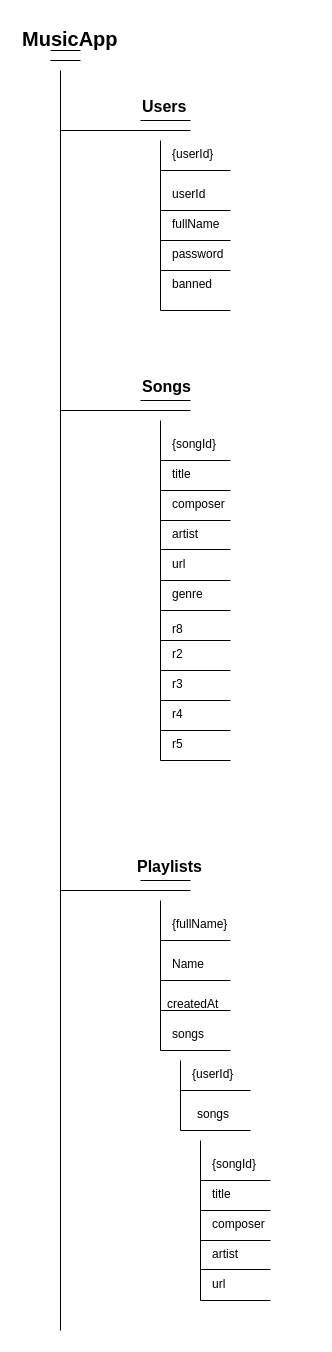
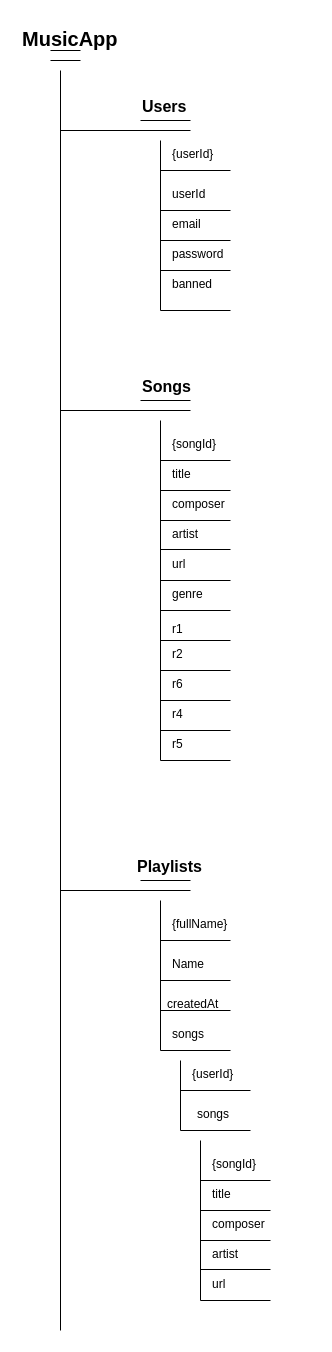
  <mxCell id="0" />
  <mxCell id="1" parent="0" />
  <mxCell id="2" value="MusicApp" style="text;html=1;strokeColor=none;fillColor=none;fontSize=20;fontStyle=1;" parent="1" vertex="1"><mxGeometry x="20" y="20" width="100" height="30" as="geometry" /></mxCell>
  <mxCell id="3" value="Users" style="text;html=1;strokeColor=none;fillColor=none;fontSize=16;fontStyle=1;" parent="1" vertex="1"><mxGeometry x="140" y="90" width="100" height="30" as="geometry" /></mxCell>
  <mxCell id="4" value="{userId}" style="text;html=1;" parent="1" vertex="1"><mxGeometry x="170" y="140" width="100" height="30" as="geometry" /></mxCell>
  <mxCell id="5" value="userId" style="text" parent="1" vertex="1"><mxGeometry x="170" y="180" width="100" height="30" as="geometry" /></mxCell>
- <mxCell id="6" value="fullName" style="text" parent="1" vertex="1"><mxGeometry x="170" y="210" width="100" height="30" as="geometry" /></mxCell>
+ <mxCell id="6" value="email" style="text" parent="1" vertex="1"><mxGeometry x="170" y="210" width="100" height="30" as="geometry" /></mxCell>
  <mxCell id="7" value="password" style="text" parent="1" vertex="1"><mxGeometry x="170" y="240" width="100" height="30" as="geometry" /></mxCell>
  <mxCell id="8" value="banned" style="text" parent="1" vertex="1"><mxGeometry x="170" y="270" width="100" height="30" as="geometry" /></mxCell>
  <mxCell id="9" value="Songs" style="text;html=1;strokeColor=none;fillColor=none;fontSize=16;fontStyle=1;" parent="1" vertex="1"><mxGeometry x="140" y="370" width="100" height="30" as="geometry" /></mxCell>
  <mxCell id="10" value="{songId}" style="text;html=1;" parent="1" vertex="1"><mxGeometry x="170" y="430" width="100" height="30" as="geometry" /></mxCell>
  <mxCell id="11" value="title" style="text" parent="1" vertex="1"><mxGeometry x="170" y="460" width="100" height="30" as="geometry" /></mxCell>
  <mxCell id="12" value="composer" style="text" parent="1" vertex="1"><mxGeometry x="170" y="490" width="100" height="30" as="geometry" /></mxCell>
  <mxCell id="13" value="artist" style="text" parent="1" vertex="1"><mxGeometry x="170" y="520" width="100" height="30" as="geometry" /></mxCell>
  <mxCell id="14" value="url" style="text" parent="1" vertex="1"><mxGeometry x="170" y="550" width="100" height="30" as="geometry" /></mxCell>
  <mxCell id="15" value="genre" style="text" parent="1" vertex="1"><mxGeometry x="170" y="580" width="100" height="30" as="geometry" /></mxCell>
- <mxCell id="16" value="r8" style="text" parent="1" vertex="1"><mxGeometry x="170" y="615" width="30" height="30" as="geometry" /></mxCell>
+ <mxCell id="16" value="r1" style="text" parent="1" vertex="1"><mxGeometry x="170" y="615" width="30" height="30" as="geometry" /></mxCell>
  <mxCell id="17" value="Playlists" style="text;html=1;strokeColor=none;fillColor=none;fontSize=16;fontStyle=1;" parent="1" vertex="1"><mxGeometry x="135" y="850" width="100" height="30" as="geometry" /></mxCell>
  <mxCell id="18" value="{fullName}" style="text;html=1;" parent="1" vertex="1"><mxGeometry x="170" y="910" width="100" height="30" as="geometry" /></mxCell>
  <mxCell id="19" value="Name" style="text" parent="1" vertex="1"><mxGeometry x="170" y="950" width="100" height="30" as="geometry" /></mxCell>
  <mxCell id="20" value="songs" style="text" parent="1" vertex="1"><mxGeometry x="170" y="1020" width="40" height="30" as="geometry" /></mxCell>
  <mxCell id="21" value="createdAt" style="text" parent="1" vertex="1"><mxGeometry x="165" y="990" width="70" height="30" as="geometry" /></mxCell>
  <mxCell id="22" value="{userId}" style="text;html=1;" parent="1" vertex="1"><mxGeometry x="190" y="1060" width="100" height="30" as="geometry" /></mxCell>
  <mxCell id="23" value="" style="endArrow=none;html=1;rounded=0;" edge="1" parent="1"><mxGeometry width="50" height="50" relative="1" as="geometry"><mxPoint x="50" y="50" as="sourcePoint" /><mxPoint x="80" y="50" as="targetPoint" /></mxGeometry></mxCell>
  <mxCell id="24" value="" style="endArrow=none;html=1;rounded=0;" edge="1" parent="1"><mxGeometry width="50" height="50" relative="1" as="geometry"><mxPoint x="50" y="60" as="sourcePoint" /><mxPoint x="80" y="60" as="targetPoint" /></mxGeometry></mxCell>
  <mxCell id="25" value="" style="endArrow=none;html=1;rounded=0;" edge="1" parent="1"><mxGeometry width="50" height="50" relative="1" as="geometry"><mxPoint x="60" y="1330" as="sourcePoint" /><mxPoint x="60" y="70" as="targetPoint" /></mxGeometry></mxCell>
  <mxCell id="26" value="" style="endArrow=none;html=1;rounded=0;" edge="1" parent="1"><mxGeometry width="50" height="50" relative="1" as="geometry"><mxPoint x="60" y="130" as="sourcePoint" /><mxPoint x="190" y="130" as="targetPoint" /></mxGeometry></mxCell>
  <mxCell id="27" value="" style="endArrow=none;html=1;rounded=0;" edge="1" parent="1"><mxGeometry width="50" height="50" relative="1" as="geometry"><mxPoint x="140" y="120" as="sourcePoint" /><mxPoint x="190" y="120" as="targetPoint" /></mxGeometry></mxCell>
  <mxCell id="28" value="" style="endArrow=none;html=1;rounded=0;" edge="1" parent="1"><mxGeometry width="50" height="50" relative="1" as="geometry"><mxPoint x="160" y="310" as="sourcePoint" /><mxPoint x="160" y="140" as="targetPoint" /></mxGeometry></mxCell>
  <mxCell id="29" value="" style="endArrow=none;html=1;rounded=0;" edge="1" parent="1"><mxGeometry width="50" height="50" relative="1" as="geometry"><mxPoint x="160" y="170" as="sourcePoint" /><mxPoint x="230" y="170" as="targetPoint" /></mxGeometry></mxCell>
  <mxCell id="30" value="" style="endArrow=none;html=1;rounded=0;" edge="1" parent="1"><mxGeometry width="50" height="50" relative="1" as="geometry"><mxPoint x="160" y="210" as="sourcePoint" /><mxPoint x="230" y="210" as="targetPoint" /></mxGeometry></mxCell>
  <mxCell id="31" value="" style="endArrow=none;html=1;rounded=0;" edge="1" parent="1"><mxGeometry width="50" height="50" relative="1" as="geometry"><mxPoint x="160" y="240" as="sourcePoint" /><mxPoint x="230" y="240" as="targetPoint" /></mxGeometry></mxCell>
  <mxCell id="32" value="" style="endArrow=none;html=1;rounded=0;" edge="1" parent="1"><mxGeometry width="50" height="50" relative="1" as="geometry"><mxPoint x="160" y="270" as="sourcePoint" /><mxPoint x="230" y="270" as="targetPoint" /></mxGeometry></mxCell>
  <mxCell id="33" value="" style="endArrow=none;html=1;rounded=0;" edge="1" parent="1"><mxGeometry width="50" height="50" relative="1" as="geometry"><mxPoint x="160" y="310" as="sourcePoint" /><mxPoint x="230" y="310" as="targetPoint" /></mxGeometry></mxCell>
  <mxCell id="34" value="" style="endArrow=none;html=1;rounded=0;" edge="1" parent="1"><mxGeometry width="50" height="50" relative="1" as="geometry"><mxPoint x="60" y="410" as="sourcePoint" /><mxPoint x="190" y="410" as="targetPoint" /></mxGeometry></mxCell>
  <mxCell id="35" value="" style="endArrow=none;html=1;rounded=0;" edge="1" parent="1"><mxGeometry width="50" height="50" relative="1" as="geometry"><mxPoint x="140" y="400" as="sourcePoint" /><mxPoint x="190" y="400" as="targetPoint" /></mxGeometry></mxCell>
  <mxCell id="36" value="" style="endArrow=none;html=1;rounded=0;" edge="1" parent="1"><mxGeometry width="50" height="50" relative="1" as="geometry"><mxPoint x="160" y="760" as="sourcePoint" /><mxPoint x="160" y="420" as="targetPoint" /></mxGeometry></mxCell>
  <mxCell id="37" value="" style="endArrow=none;html=1;rounded=0;" edge="1" parent="1"><mxGeometry width="50" height="50" relative="1" as="geometry"><mxPoint x="160" y="460" as="sourcePoint" /><mxPoint x="230" y="460" as="targetPoint" /></mxGeometry></mxCell>
  <mxCell id="38" value="" style="endArrow=none;html=1;rounded=0;" edge="1" parent="1"><mxGeometry width="50" height="50" relative="1" as="geometry"><mxPoint x="160" y="490" as="sourcePoint" /><mxPoint x="230" y="490" as="targetPoint" /></mxGeometry></mxCell>
  <mxCell id="39" value="" style="endArrow=none;html=1;rounded=0;" edge="1" parent="1"><mxGeometry width="50" height="50" relative="1" as="geometry"><mxPoint x="160" y="520" as="sourcePoint" /><mxPoint x="230" y="520" as="targetPoint" /></mxGeometry></mxCell>
  <mxCell id="40" value="" style="endArrow=none;html=1;rounded=0;" edge="1" parent="1"><mxGeometry width="50" height="50" relative="1" as="geometry"><mxPoint x="160" y="549" as="sourcePoint" /><mxPoint x="230" y="549" as="targetPoint" /></mxGeometry></mxCell>
  <mxCell id="41" value="" style="endArrow=none;html=1;rounded=0;" edge="1" parent="1"><mxGeometry width="50" height="50" relative="1" as="geometry"><mxPoint x="160" y="580" as="sourcePoint" /><mxPoint x="230" y="580" as="targetPoint" /></mxGeometry></mxCell>
  <mxCell id="42" value="" style="endArrow=none;html=1;rounded=0;" edge="1" parent="1"><mxGeometry width="50" height="50" relative="1" as="geometry"><mxPoint x="160" y="610" as="sourcePoint" /><mxPoint x="230" y="610" as="targetPoint" /></mxGeometry></mxCell>
  <mxCell id="43" value="r2" style="text" vertex="1" parent="1"><mxGeometry x="170" y="640" width="30" height="30" as="geometry" /></mxCell>
- <mxCell id="44" value="r3" style="text" vertex="1" parent="1"><mxGeometry x="170" y="670" width="30" height="30" as="geometry" /></mxCell>
+ <mxCell id="44" value="r6" style="text" vertex="1" parent="1"><mxGeometry x="170" y="670" width="30" height="30" as="geometry" /></mxCell>
  <mxCell id="45" value="r4" style="text" vertex="1" parent="1"><mxGeometry x="170" y="700" width="30" height="30" as="geometry" /></mxCell>
  <mxCell id="46" value="r5" style="text" vertex="1" parent="1"><mxGeometry x="170" y="730" width="30" height="30" as="geometry" /></mxCell>
  <mxCell id="47" value="" style="endArrow=none;html=1;rounded=0;" edge="1" parent="1"><mxGeometry width="50" height="50" relative="1" as="geometry"><mxPoint x="160" y="640" as="sourcePoint" /><mxPoint x="230" y="640" as="targetPoint" /></mxGeometry></mxCell>
  <mxCell id="48" value="" style="endArrow=none;html=1;rounded=0;" edge="1" parent="1"><mxGeometry width="50" height="50" relative="1" as="geometry"><mxPoint x="160" y="670" as="sourcePoint" /><mxPoint x="230" y="670" as="targetPoint" /></mxGeometry></mxCell>
  <mxCell id="49" value="" style="endArrow=none;html=1;rounded=0;" edge="1" parent="1"><mxGeometry width="50" height="50" relative="1" as="geometry"><mxPoint x="160" y="700" as="sourcePoint" /><mxPoint x="230" y="700" as="targetPoint" /></mxGeometry></mxCell>
  <mxCell id="50" value="" style="endArrow=none;html=1;rounded=0;" edge="1" parent="1"><mxGeometry width="50" height="50" relative="1" as="geometry"><mxPoint x="160" y="730" as="sourcePoint" /><mxPoint x="230" y="730" as="targetPoint" /></mxGeometry></mxCell>
  <mxCell id="51" value="" style="endArrow=none;html=1;rounded=0;" edge="1" parent="1"><mxGeometry width="50" height="50" relative="1" as="geometry"><mxPoint x="160" y="760" as="sourcePoint" /><mxPoint x="230" y="760" as="targetPoint" /></mxGeometry></mxCell>
  <mxCell id="52" value="" style="endArrow=none;html=1;rounded=0;" edge="1" parent="1"><mxGeometry width="50" height="50" relative="1" as="geometry"><mxPoint x="60" y="890" as="sourcePoint" /><mxPoint x="190" y="890" as="targetPoint" /></mxGeometry></mxCell>
  <mxCell id="53" value="" style="endArrow=none;html=1;rounded=0;" edge="1" parent="1"><mxGeometry width="50" height="50" relative="1" as="geometry"><mxPoint x="140" y="880" as="sourcePoint" /><mxPoint x="190" y="880" as="targetPoint" /></mxGeometry></mxCell>
  <mxCell id="54" value="" style="endArrow=none;html=1;rounded=0;" edge="1" parent="1"><mxGeometry width="50" height="50" relative="1" as="geometry"><mxPoint x="160" y="940" as="sourcePoint" /><mxPoint x="230" y="940" as="targetPoint" /></mxGeometry></mxCell>
  <mxCell id="55" value="" style="endArrow=none;html=1;rounded=0;" edge="1" parent="1"><mxGeometry width="50" height="50" relative="1" as="geometry"><mxPoint x="160" y="1050" as="sourcePoint" /><mxPoint x="160" y="900" as="targetPoint" /></mxGeometry></mxCell>
  <mxCell id="56" value="" style="endArrow=none;html=1;rounded=0;" edge="1" parent="1"><mxGeometry width="50" height="50" relative="1" as="geometry"><mxPoint x="160" y="980" as="sourcePoint" /><mxPoint x="230" y="980" as="targetPoint" /></mxGeometry></mxCell>
  <mxCell id="57" value="" style="endArrow=none;html=1;rounded=0;" edge="1" parent="1"><mxGeometry width="50" height="50" relative="1" as="geometry"><mxPoint x="160" y="1010" as="sourcePoint" /><mxPoint x="230" y="1010" as="targetPoint" /></mxGeometry></mxCell>
  <mxCell id="58" value="" style="endArrow=none;html=1;rounded=0;" edge="1" parent="1"><mxGeometry width="50" height="50" relative="1" as="geometry"><mxPoint x="160" y="1050" as="sourcePoint" /><mxPoint x="230" y="1050" as="targetPoint" /></mxGeometry></mxCell>
  <mxCell id="59" value="{songId}" style="text;html=1;" vertex="1" parent="1"><mxGeometry x="210" y="1150" width="100" height="30" as="geometry" /></mxCell>
  <mxCell id="60" value="title" style="text" vertex="1" parent="1"><mxGeometry x="210" y="1180" width="100" height="30" as="geometry" /></mxCell>
  <mxCell id="61" value="composer" style="text" vertex="1" parent="1"><mxGeometry x="210" y="1210" width="100" height="30" as="geometry" /></mxCell>
  <mxCell id="62" value="artist" style="text" vertex="1" parent="1"><mxGeometry x="210" y="1240" width="100" height="30" as="geometry" /></mxCell>
  <mxCell id="63" value="url" style="text" vertex="1" parent="1"><mxGeometry x="210" y="1270" width="100" height="30" as="geometry" /></mxCell>
  <mxCell id="64" value="" style="endArrow=none;html=1;rounded=0;" edge="1" parent="1"><mxGeometry width="50" height="50" relative="1" as="geometry"><mxPoint x="200" y="1180" as="sourcePoint" /><mxPoint x="270" y="1180" as="targetPoint" /></mxGeometry></mxCell>
  <mxCell id="65" value="" style="endArrow=none;html=1;rounded=0;" edge="1" parent="1"><mxGeometry width="50" height="50" relative="1" as="geometry"><mxPoint x="200" y="1210" as="sourcePoint" /><mxPoint x="270" y="1210" as="targetPoint" /></mxGeometry></mxCell>
  <mxCell id="66" value="" style="endArrow=none;html=1;rounded=0;" edge="1" parent="1"><mxGeometry width="50" height="50" relative="1" as="geometry"><mxPoint x="200" y="1240" as="sourcePoint" /><mxPoint x="270" y="1240" as="targetPoint" /></mxGeometry></mxCell>
  <mxCell id="67" value="" style="endArrow=none;html=1;rounded=0;" edge="1" parent="1"><mxGeometry width="50" height="50" relative="1" as="geometry"><mxPoint x="200" y="1269" as="sourcePoint" /><mxPoint x="270" y="1269" as="targetPoint" /></mxGeometry></mxCell>
  <mxCell id="68" value="" style="endArrow=none;html=1;rounded=0;" edge="1" parent="1"><mxGeometry width="50" height="50" relative="1" as="geometry"><mxPoint x="200" y="1300" as="sourcePoint" /><mxPoint x="270" y="1300" as="targetPoint" /></mxGeometry></mxCell>
  <mxCell id="69" value="" style="endArrow=none;html=1;rounded=0;" edge="1" parent="1"><mxGeometry width="50" height="50" relative="1" as="geometry"><mxPoint x="180" y="1130" as="sourcePoint" /><mxPoint x="180" y="1060" as="targetPoint" /></mxGeometry></mxCell>
  <mxCell id="70" value="" style="endArrow=none;html=1;rounded=0;" edge="1" parent="1"><mxGeometry width="50" height="50" relative="1" as="geometry"><mxPoint x="180" y="1090" as="sourcePoint" /><mxPoint x="250" y="1090" as="targetPoint" /></mxGeometry></mxCell>
  <mxCell id="71" value="" style="endArrow=none;html=1;rounded=0;" edge="1" parent="1"><mxGeometry width="50" height="50" relative="1" as="geometry"><mxPoint x="180" y="1130" as="sourcePoint" /><mxPoint x="250" y="1130" as="targetPoint" /></mxGeometry></mxCell>
  <mxCell id="72" value="songs" style="text" vertex="1" parent="1"><mxGeometry x="195" y="1100" width="40" height="30" as="geometry" /></mxCell>
  <mxCell id="73" value="" style="endArrow=none;html=1;rounded=0;" edge="1" parent="1"><mxGeometry width="50" height="50" relative="1" as="geometry"><mxPoint x="200" y="1300" as="sourcePoint" /><mxPoint x="200" y="1140" as="targetPoint" /></mxGeometry></mxCell>
